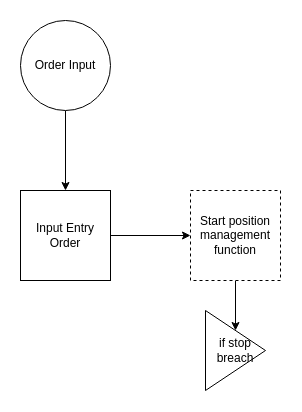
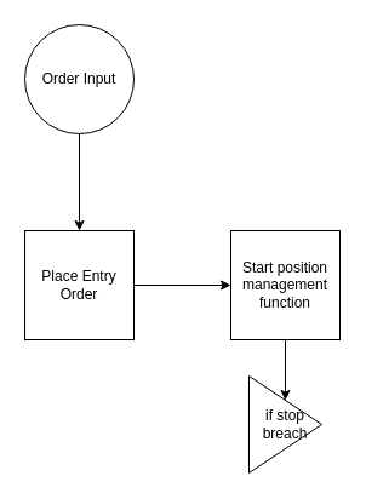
  <mxCell id="0" />
  <mxCell id="1" parent="0" />
  <mxCell id="2" value="" style="edgeStyle=orthogonalEdgeStyle;rounded=0;orthogonalLoop=1;jettySize=auto;html=1;" parent="1" source="3" target="5" edge="1"><mxGeometry relative="1" as="geometry" /></mxCell>
  <mxCell id="3" value="Order Input" style="ellipse;whiteSpace=wrap;html=1;aspect=fixed;" parent="1" vertex="1"><mxGeometry x="20" width="90" height="90" as="geometry" y="20" /></mxCell>
  <mxCell id="4" value="" style="edgeStyle=orthogonalEdgeStyle;rounded=0;orthogonalLoop=1;jettySize=auto;html=1;" parent="1" source="5" target="7" edge="1"><mxGeometry relative="1" as="geometry" /></mxCell>
- <mxCell id="5" value="Input Entry Order" style="whiteSpace=wrap;html=1;aspect=fixed;" parent="1" vertex="1"><mxGeometry x="20" y="190" width="90" height="90" as="geometry" /></mxCell>
+ <mxCell id="5" value="Place Entry Order" style="whiteSpace=wrap;html=1;aspect=fixed;" parent="1" vertex="1"><mxGeometry x="20" y="190" width="90" height="90" as="geometry" /></mxCell>
  <mxCell id="6" value="" style="edgeStyle=orthogonalEdgeStyle;rounded=0;orthogonalLoop=1;jettySize=auto;html=1;" parent="1" source="7" target="8" edge="1"><mxGeometry relative="1" as="geometry" /></mxCell>
- <mxCell id="7" value="Start position management function" style="whiteSpace=wrap;html=1;aspect=fixed;dashed=1;" parent="1" vertex="1"><mxGeometry x="190" y="190" width="90" height="90" as="geometry" /></mxCell>
+ <mxCell id="7" value="Start position management function" style="whiteSpace=wrap;html=1;aspect=fixed;" parent="1" vertex="1"><mxGeometry x="190" y="190" width="90" height="90" as="geometry" /></mxCell>
  <mxCell id="8" value="if stop breach" style="triangle;whiteSpace=wrap;html=1;rotation=0;" parent="1" vertex="1"><mxGeometry x="205" y="310" width="60" height="80" as="geometry" /></mxCell>
